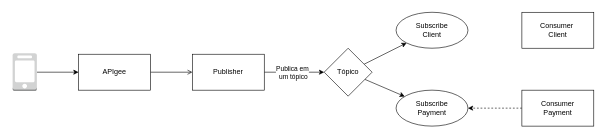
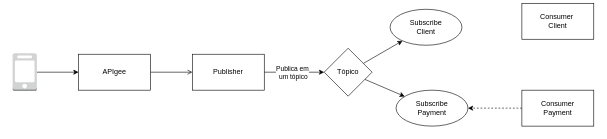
  <mxCell id="0" />
  <mxCell id="1" parent="0" />
  <mxCell id="2" value="" style="edgeStyle=orthogonalEdgeStyle;rounded=0;orthogonalLoop=1;jettySize=auto;html=1;" parent="1" source="4" target="7" edge="1"><mxGeometry relative="1" as="geometry" /></mxCell>
  <mxCell id="3" value="Publica em&lt;br&gt;&amp;nbsp;um tópico" style="edgeLabel;html=1;align=center;verticalAlign=middle;resizable=0;points=[];" parent="2" vertex="1" connectable="0"><mxGeometry x="-0.255" y="3" relative="1" as="geometry"><mxPoint x="9" y="3" as="offset" /></mxGeometry></mxCell>
  <mxCell id="4" value="Publisher" style="rounded=0;whiteSpace=wrap;html=1;" parent="1" vertex="1"><mxGeometry x="320" y="90" width="120" height="60" as="geometry" /></mxCell>
  <mxCell id="5" value="" style="edgeStyle=none;html=1;" parent="1" source="7" target="15" edge="1"><mxGeometry relative="1" as="geometry" /></mxCell>
  <mxCell id="6" value="" style="edgeStyle=none;html=1;" parent="1" source="7" target="16" edge="1"><mxGeometry relative="1" as="geometry" /></mxCell>
  <mxCell id="7" value="Tópico" style="rhombus;whiteSpace=wrap;html=1;rounded=0;" parent="1" vertex="1"><mxGeometry x="540" y="80" width="80" height="80" as="geometry" /></mxCell>
  <mxCell id="8" style="edgeStyle=orthogonalEdgeStyle;rounded=0;orthogonalLoop=1;jettySize=auto;html=1;entryX=0;entryY=0.5;entryDx=0;entryDy=0;endArrow=open;" parent="1" source="9" target="4" edge="1"><mxGeometry relative="1" as="geometry" /></mxCell>
  <mxCell id="9" value="APIgee" style="rounded=0;whiteSpace=wrap;html=1;strokeColor=default;" parent="1" vertex="1"><mxGeometry x="130" y="90" width="120" height="60" as="geometry" /></mxCell>
  <mxCell id="10" style="edgeStyle=orthogonalEdgeStyle;rounded=0;orthogonalLoop=1;jettySize=auto;html=1;entryX=0;entryY=0.5;entryDx=0;entryDy=0;" parent="1" source="11" target="9" edge="1"><mxGeometry relative="1" as="geometry" /></mxCell>
  <mxCell id="11" value="" style="outlineConnect=0;dashed=0;verticalLabelPosition=bottom;verticalAlign=top;align=center;html=1;shape=mxgraph.aws3.mobile_client;fillColor=#D2D3D3;gradientColor=none;strokeColor=default;" parent="1" vertex="1"><mxGeometry x="20" y="88.5" width="40.5" height="63" as="geometry" /></mxCell>
- <mxCell id="12" value="Consumer&amp;nbsp;&lt;br&gt;Client" style="rounded=0;whiteSpace=wrap;html=1;" parent="1" vertex="1"><mxGeometry x="870" y="20" width="120" height="60" as="geometry" /></mxCell>
+ <mxCell id="12" value="Consumer&amp;nbsp;&lt;br&gt;Client" style="rounded=0;whiteSpace=wrap;html=1;" parent="1" vertex="1"><mxGeometry x="870" y="5" width="120" height="60" as="geometry" /></mxCell>
  <mxCell id="13" style="edgeStyle=orthogonalEdgeStyle;rounded=0;orthogonalLoop=1;jettySize=auto;html=1;entryX=1;entryY=0.5;entryDx=0;entryDy=0;dashed=1;" parent="1" source="14" target="16" edge="1"><mxGeometry relative="1" as="geometry"><mxPoint x="820" y="140" as="targetPoint" /></mxGeometry></mxCell>
  <mxCell id="14" value="Consumer&lt;br&gt;Payment" style="rounded=0;whiteSpace=wrap;html=1;" parent="1" vertex="1"><mxGeometry x="870" y="150" width="120" height="60" as="geometry" /></mxCell>
- <mxCell id="15" value="Subscribe&lt;br&gt;Client" style="ellipse;whiteSpace=wrap;html=1;rounded=0;" parent="1" vertex="1"><mxGeometry x="660" y="20" width="120" height="60" as="geometry" /></mxCell>
+ <mxCell id="15" value="Subscribe&lt;br&gt;Client" style="ellipse;whiteSpace=wrap;html=1;rounded=0;" parent="1" vertex="1"><mxGeometry x="650" y="15" width="120" height="60" as="geometry" /></mxCell>
  <mxCell id="16" value="Subscribe&lt;br&gt;Payment" style="ellipse;whiteSpace=wrap;html=1;rounded=0;" parent="1" vertex="1"><mxGeometry x="660" y="150" width="120" height="60" as="geometry" /></mxCell>
